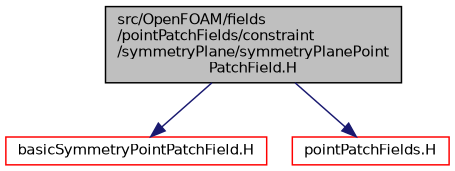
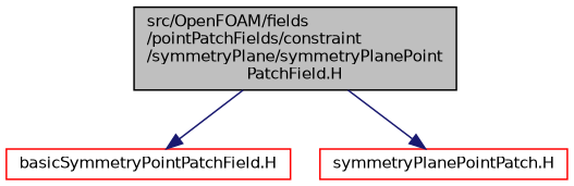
  digraph {
    node [color=red fontname=Helvetica fontsize=10 shape=record]
    edge [color=midnightblue fontname=Helvetica fontsize=10 labelfontname=Helvetica labelfontsize=10 style=solid]
    n1 [color=black fillcolor=grey75 fontcolor=black height=0.2 label="src/OpenFOAM/fields\l/pointPatchFields/constraint\l/symmetryPlane/symmetryPlanePoint\lPatchField.H" style=filled width=0.4]
    n2 [height=0.2 label="basicSymmetryPointPatchField.H" width=0.4]
-   n3 [height=0.2 label="pointPatchFields.H" width=0.4]
+   n3 [height=0.2 label="symmetryPlanePointPatch.H" width=0.4]
    n1 -> n2
    n1 -> n3
  }
